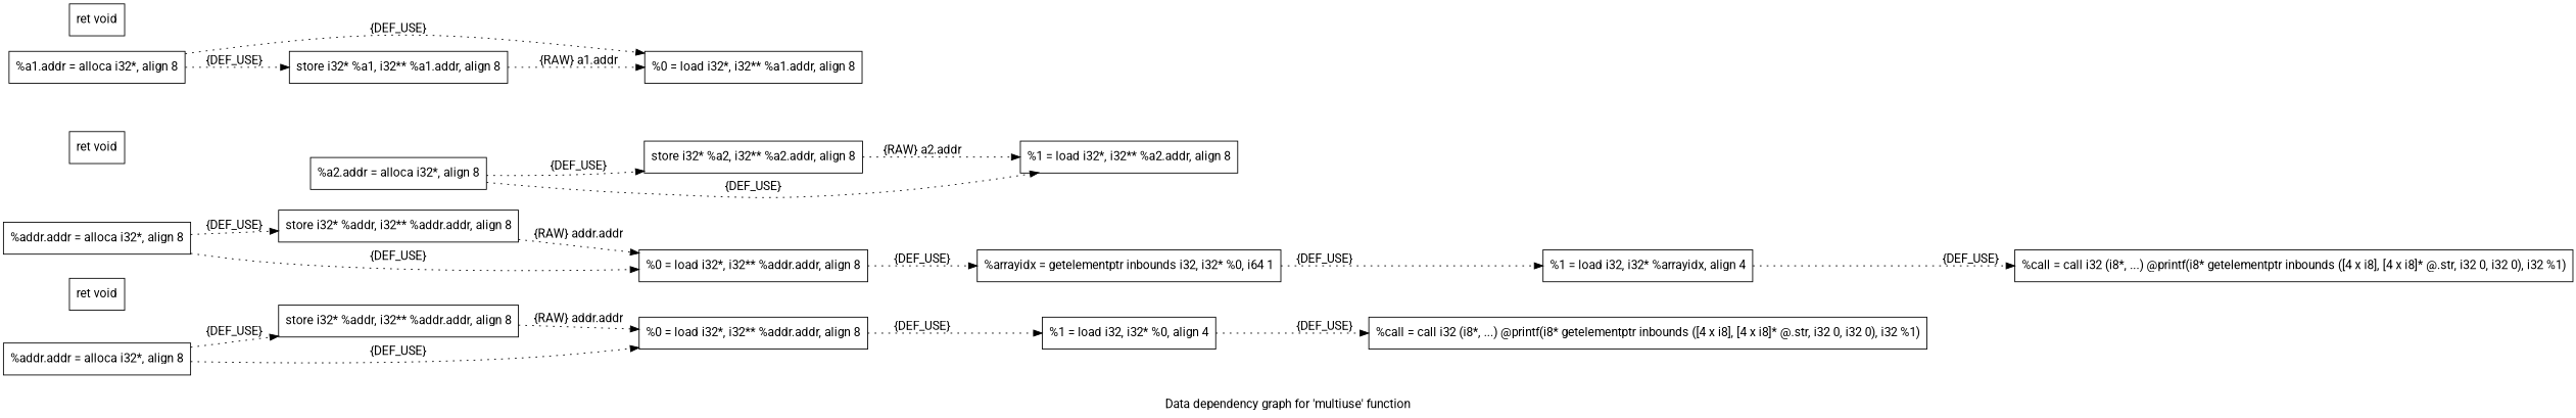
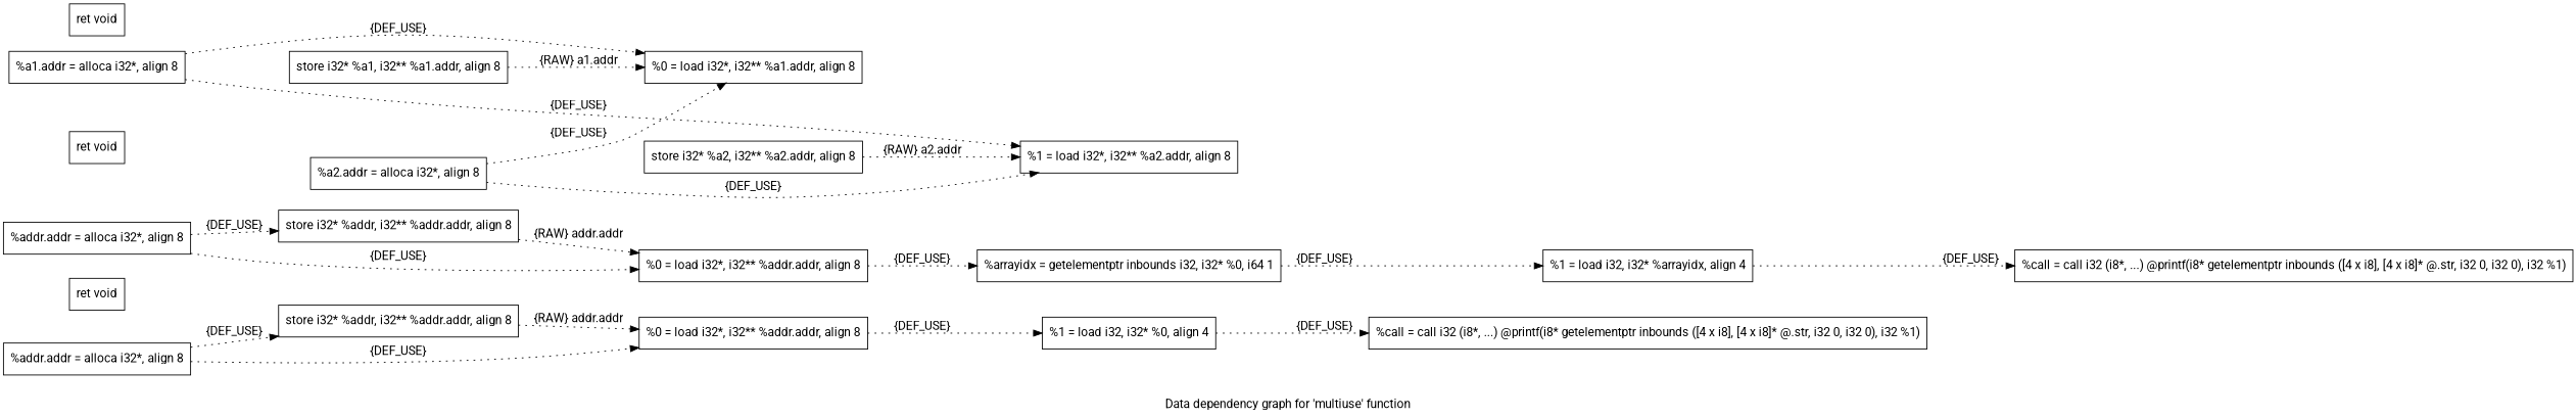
  digraph {
    fontname=Roboto
    label="Data dependency graph for 'multiuse' function"
    rankdir=LR
    node [fontname=Roboto shape=record]
    edge [fontname=Roboto style=dotted]
    n1 [label="{  %addr.addr = alloca i32*, align 8}"]
    n2 [label="{  store i32* %addr, i32** %addr.addr, align 8}"]
    n3 [label="{  %0 = load i32*, i32** %addr.addr, align 8}"]
    n4 [label="{  %1 = load i32, i32* %0, align 4}"]
    n5 [label="{  %call = call i32 (i8*, ...) @printf(i8* getelementptr inbounds ([4 x i8], [4 x i8]* @.str, i32 0, i32 0), i32 %1)}"]
    n6 [label="{  ret void}"]
    n7 [label="{  %addr.addr = alloca i32*, align 8}"]
    n8 [label="{  store i32* %addr, i32** %addr.addr, align 8}"]
    n9 [label="{  %0 = load i32*, i32** %addr.addr, align 8}"]
    n10 [label="{  %arrayidx = getelementptr inbounds i32, i32* %0, i64 1}"]
    n11 [label="{  %1 = load i32, i32* %arrayidx, align 4}"]
    n12 [label="{  %call = call i32 (i8*, ...) @printf(i8* getelementptr inbounds ([4 x i8], [4 x i8]* @.str, i32 0, i32 0), i32 %1)}"]
    n13 [label="{  ret void}"]
    n14 [label="{  %a1.addr = alloca i32*, align 8}"]
    n15 [label="{  store i32* %a1, i32** %a1.addr, align 8}"]
    n16 [label="{  %0 = load i32*, i32** %a1.addr, align 8}"]
    n17 [label="{  %a2.addr = alloca i32*, align 8}"]
    n18 [label="{  store i32* %a2, i32** %a2.addr, align 8}"]
    n19 [label="{  %1 = load i32*, i32** %a2.addr, align 8}"]
    n20 [label="{  ret void}"]
    n1 -> n2 [label="{DEF_USE}"]
    n1 -> n3 [label="{DEF_USE}"]
    n2 -> n3 [label="{RAW} addr.addr"]
    n3 -> n4 [label="{DEF_USE}"]
    n4 -> n5 [label="{DEF_USE}"]
    n7 -> n8 [label="{DEF_USE}"]
    n7 -> n9 [label="{DEF_USE}"]
    n8 -> n9 [label="{RAW} addr.addr"]
    n9 -> n10 [label="{DEF_USE}"]
    n10 -> n11 [label="{DEF_USE}"]
    n11 -> n12 [label="{DEF_USE}"]
-   n14 -> n15 [label="{DEF_USE}"]
+   n14 -> n19 [label="{DEF_USE}"]
    n14 -> n16 [label="{DEF_USE}"]
    n15 -> n16 [label="{RAW} a1.addr"]
-   n17 -> n18 [label="{DEF_USE}"]
+   n17 -> n16 [label="{DEF_USE}"]
    n17 -> n19 [label="{DEF_USE}"]
    n18 -> n19 [label="{RAW} a2.addr"]
  }
